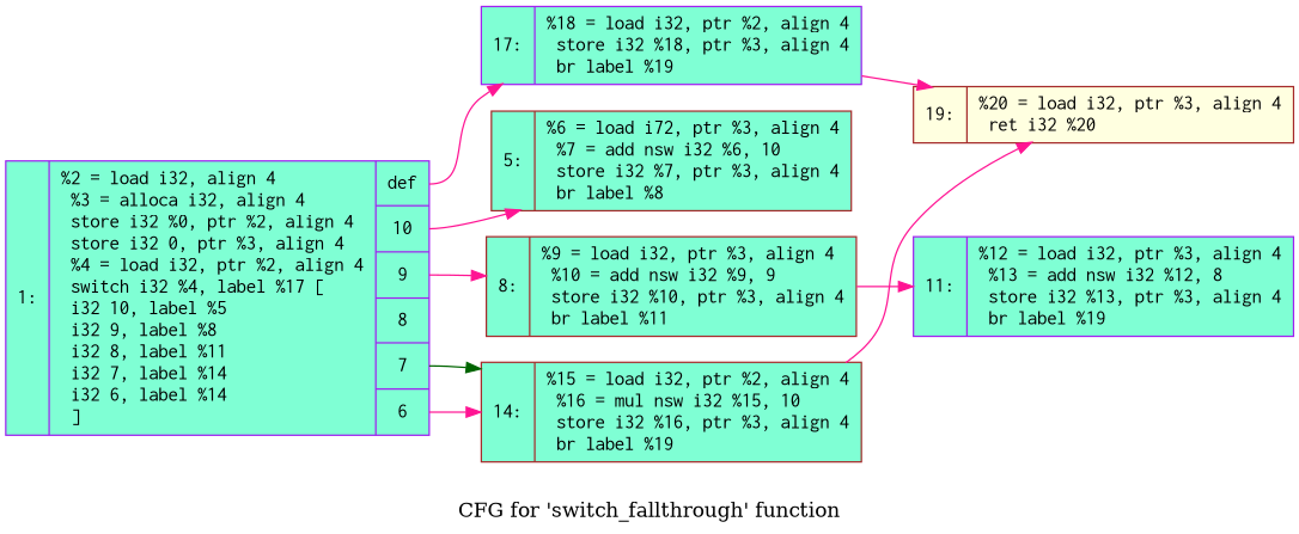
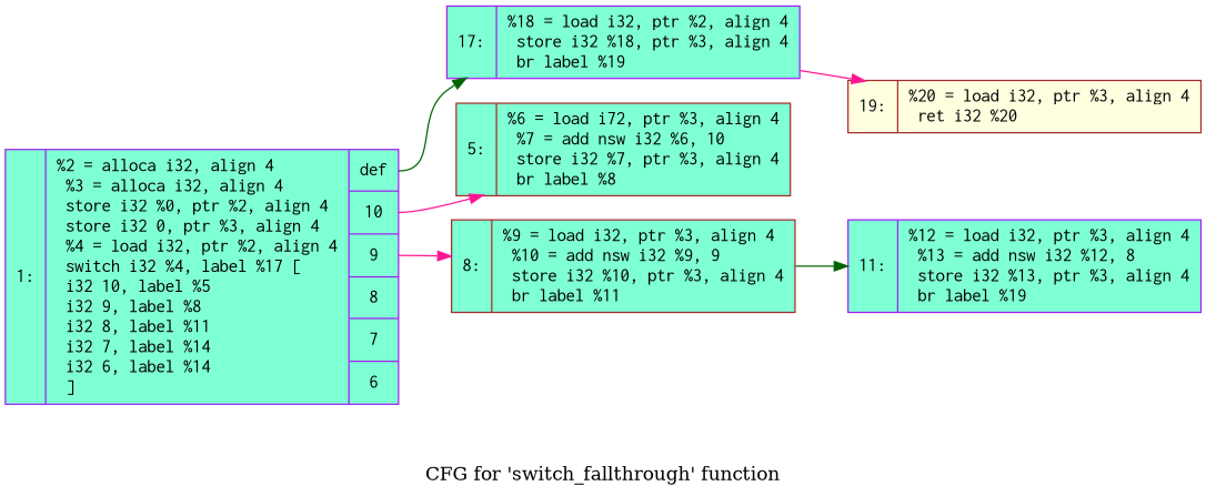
  digraph {
    label="CFG for 'switch_fallthrough' function"
    rankdir=LR
    node [color=brown fillcolor=aquamarine fontname=Courier shape=record style=filled]
    edge [color=deeppink]
-   n1 [color=purple label="{1:\l|  %2 = load i32, align 4\l  %3 = alloca i32, align 4\l  store i32 %0, ptr %2, align 4\l  store i32 0, ptr %3, align 4\l  %4 = load i32, ptr %2, align 4\l  switch i32 %4, label %17 [\l    i32 10, label %5\l    i32 9, label %8\l    i32 8, label %11\l    i32 7, label %14\l    i32 6, label %14\l  ]\l|{<s0>def|<s1>10|<s2>9|<s3>8|<s4>7|<s5>6}}"]
+   n1 [color=purple label="{1:\l|  %2 = alloca i32, align 4\l  %3 = alloca i32, align 4\l  store i32 %0, ptr %2, align 4\l  store i32 0, ptr %3, align 4\l  %4 = load i32, ptr %2, align 4\l  switch i32 %4, label %17 [\l    i32 10, label %5\l    i32 9, label %8\l    i32 8, label %11\l    i32 7, label %14\l    i32 6, label %14\l  ]\l|{<s0>def|<s1>10|<s2>9|<s3>8|<s4>7|<s5>6}}"]
    n2 [color=purple label="{17:\l|  %18 = load i32, ptr %2, align 4\l  store i32 %18, ptr %3, align 4\l  br label %19\l}"]
    n3 [label="{5:\l|  %6 = load i72, ptr %3, align 4\l  %7 = add nsw i32 %6, 10\l  store i32 %7, ptr %3, align 4\l  br label %8\l}"]
    n4 [label="{8:\l|  %9 = load i32, ptr %3, align 4\l  %10 = add nsw i32 %9, 9\l  store i32 %10, ptr %3, align 4\l  br label %11\l}"]
-   n5 [label="{14:\l|  %15 = load i32, ptr %2, align 4\l  %16 = mul nsw i32 %15, 10\l  store i32 %16, ptr %3, align 4\l  br label %19\l}"]
    n6 [fillcolor=lightyellow label="{19:\l|  %20 = load i32, ptr %3, align 4\l  ret i32 %20\l}"]
    n7 [color=purple label="{11:\l|  %12 = load i32, ptr %3, align 4\l  %13 = add nsw i32 %12, 8\l  store i32 %13, ptr %3, align 4\l  br label %19\l}"]
-   n1 -> n2 [tailport=s0]
+   n1 -> n2 [color=darkgreen tailport=s0]
    n1 -> n3 [tailport=s1]
    n1 -> n4 [tailport=s2]
-   n1 -> n5 [color=darkgreen tailport=s4]
-   n1 -> n5 [tailport=s5]
    n2 -> n6
-   n4 -> n7
-   n5 -> n6
+   n4 -> n7 [color=darkgreen]
  }
